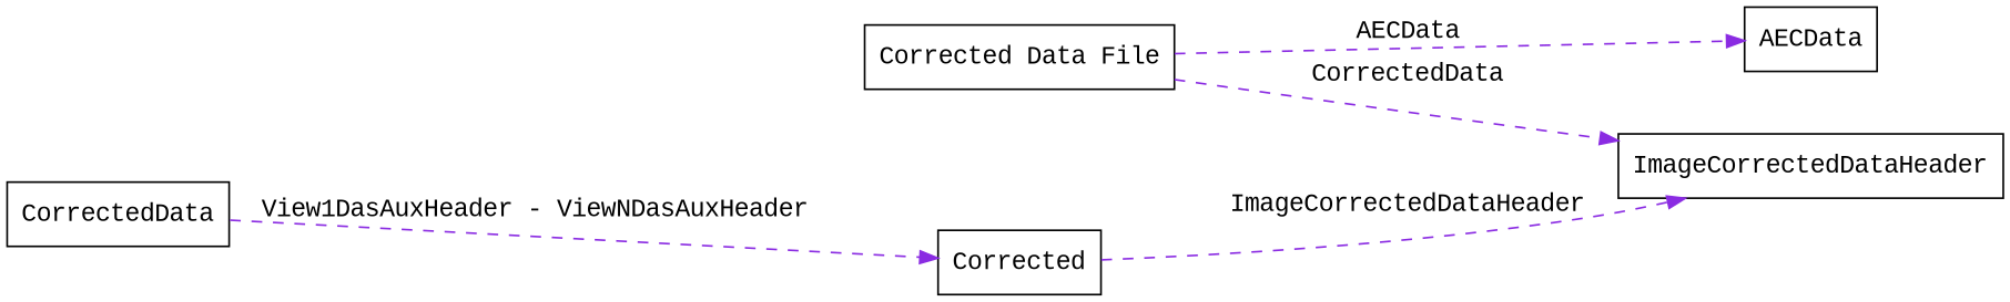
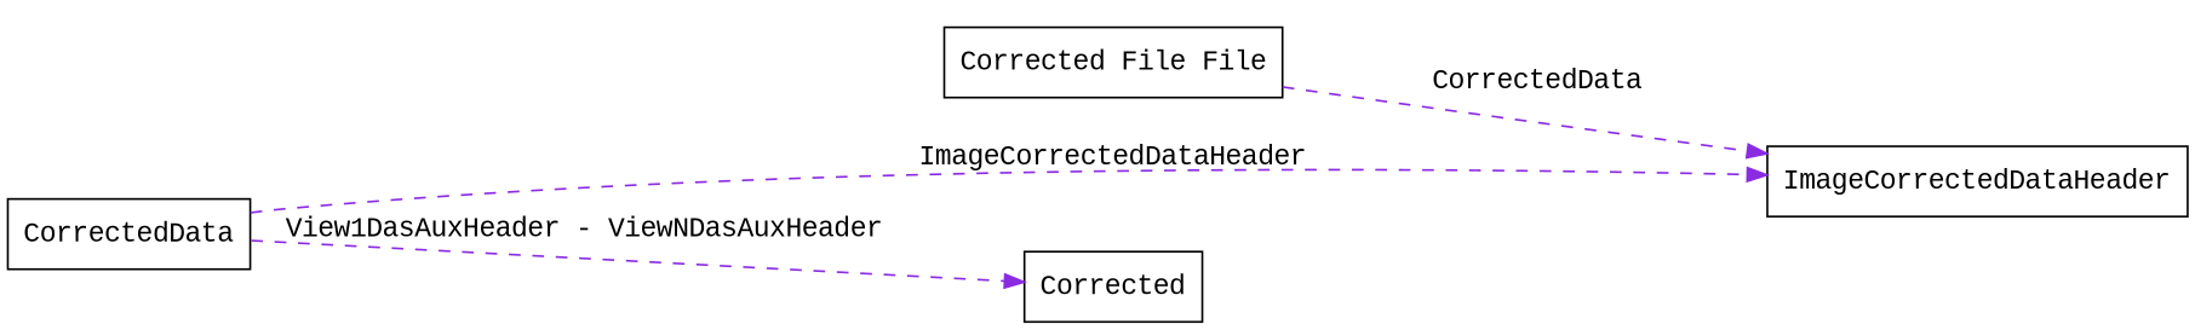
  digraph {
    fontname="Liberation Mono"
    rankdir=LR
    node [fontname="Liberation Mono" shape=box]
    edge [color=blueviolet fontname="Liberation Mono" style=dashed]
-   n1 [label="Corrected Data File"]
-   n2 [label=AECData]
+   n1 [label="Corrected File File"]
    n3 [label=ImageCorrectedDataHeader]
    n4 [label=CorrectedData]
    n5 [label=Corrected]
-   n1 -> n2 [label=AECData]
    n1 -> n3 [label=CorrectedData]
-   n5 -> n3 [label=ImageCorrectedDataHeader]
+   n4 -> n3 [label=ImageCorrectedDataHeader]
    n4 -> n5 [label="View1DasAuxHeader - ViewNDasAuxHeader"]
  }
